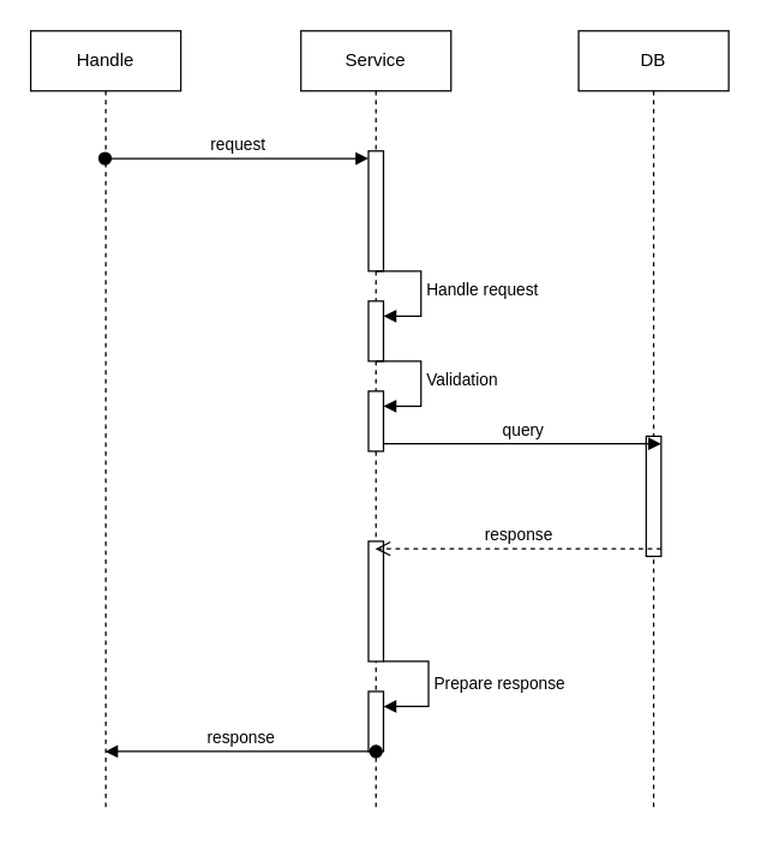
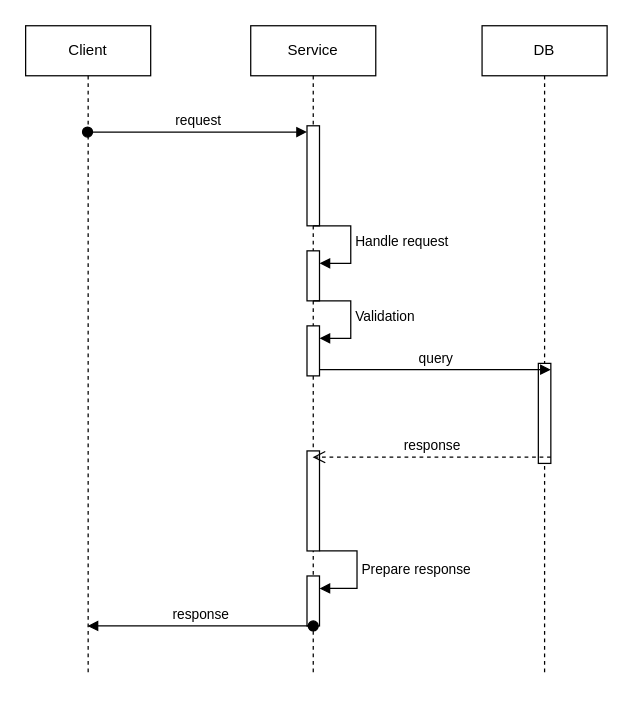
  <mxCell id="0" />
  <mxCell id="1" parent="0" />
- <mxCell id="2" value="Handle" style="shape=umlLifeline;perimeter=lifelinePerimeter;whiteSpace=wrap;html=1;container=1;dropTarget=0;collapsible=0;recursiveResize=0;outlineConnect=0;portConstraint=eastwest;newEdgeStyle={&quot;curved&quot;:0,&quot;rounded&quot;:0};" vertex="1" parent="1"><mxGeometry x="20" y="20" width="100" height="520" as="geometry" /></mxCell>
+ <mxCell id="2" value="Client" style="shape=umlLifeline;perimeter=lifelinePerimeter;whiteSpace=wrap;html=1;container=1;dropTarget=0;collapsible=0;recursiveResize=0;outlineConnect=0;portConstraint=eastwest;newEdgeStyle={&quot;curved&quot;:0,&quot;rounded&quot;:0};" vertex="1" parent="1"><mxGeometry x="20" y="20" width="100" height="520" as="geometry" /></mxCell>
  <mxCell id="3" value="Service" style="shape=umlLifeline;perimeter=lifelinePerimeter;whiteSpace=wrap;html=1;container=1;dropTarget=0;collapsible=0;recursiveResize=0;outlineConnect=0;portConstraint=eastwest;newEdgeStyle={&quot;curved&quot;:0,&quot;rounded&quot;:0};" vertex="1" parent="1"><mxGeometry x="200" y="20" width="100" height="520" as="geometry" /></mxCell>
  <mxCell id="4" value="" style="html=1;points=[[0,0,0,0,5],[0,1,0,0,-5],[1,0,0,0,5],[1,1,0,0,-5]];perimeter=orthogonalPerimeter;outlineConnect=0;targetShapes=umlLifeline;portConstraint=eastwest;newEdgeStyle={&quot;curved&quot;:0,&quot;rounded&quot;:0};" vertex="1" parent="3"><mxGeometry x="45" y="80" width="10" height="80" as="geometry" /></mxCell>
  <mxCell id="5" value="" style="html=1;points=[[0,0,0,0,5],[0,1,0,0,-5],[1,0,0,0,5],[1,1,0,0,-5]];perimeter=orthogonalPerimeter;outlineConnect=0;targetShapes=umlLifeline;portConstraint=eastwest;newEdgeStyle={&quot;curved&quot;:0,&quot;rounded&quot;:0};" vertex="1" parent="3"><mxGeometry x="45" y="180" width="10" height="40" as="geometry" /></mxCell>
  <mxCell id="6" value="Handle request" style="html=1;align=left;spacingLeft=2;endArrow=block;rounded=0;edgeStyle=orthogonalEdgeStyle;curved=0;rounded=0;" edge="1" target="5" parent="3"><mxGeometry relative="1" as="geometry"><mxPoint x="50" y="160" as="sourcePoint" /><Array as="points"><mxPoint x="80" y="190" /></Array></mxGeometry></mxCell>
  <mxCell id="7" value="" style="html=1;points=[[0,0,0,0,5],[0,1,0,0,-5],[1,0,0,0,5],[1,1,0,0,-5]];perimeter=orthogonalPerimeter;outlineConnect=0;targetShapes=umlLifeline;portConstraint=eastwest;newEdgeStyle={&quot;curved&quot;:0,&quot;rounded&quot;:0};" vertex="1" parent="3"><mxGeometry x="45" y="240" width="10" height="40" as="geometry" /></mxCell>
  <mxCell id="8" value="Validation" style="html=1;align=left;spacingLeft=2;endArrow=block;rounded=0;edgeStyle=orthogonalEdgeStyle;curved=0;rounded=0;" edge="1" target="7" parent="3"><mxGeometry relative="1" as="geometry"><mxPoint x="50" y="220" as="sourcePoint" /><Array as="points"><mxPoint x="80" y="250" /></Array></mxGeometry></mxCell>
  <mxCell id="9" value="" style="html=1;points=[[0,0,0,0,5],[0,1,0,0,-5],[1,0,0,0,5],[1,1,0,0,-5]];perimeter=orthogonalPerimeter;outlineConnect=0;targetShapes=umlLifeline;portConstraint=eastwest;newEdgeStyle={&quot;curved&quot;:0,&quot;rounded&quot;:0};" vertex="1" parent="3"><mxGeometry x="45" y="340" width="10" height="80" as="geometry" /></mxCell>
  <mxCell id="10" value="" style="html=1;points=[[0,0,0,0,5],[0,1,0,0,-5],[1,0,0,0,5],[1,1,0,0,-5]];perimeter=orthogonalPerimeter;outlineConnect=0;targetShapes=umlLifeline;portConstraint=eastwest;newEdgeStyle={&quot;curved&quot;:0,&quot;rounded&quot;:0};" vertex="1" parent="3"><mxGeometry x="45" y="440" width="10" height="40" as="geometry" /></mxCell>
  <mxCell id="11" value="Prepare response" style="html=1;align=left;spacingLeft=2;endArrow=block;rounded=0;edgeStyle=orthogonalEdgeStyle;curved=0;rounded=0;" edge="1" target="10" parent="3"><mxGeometry relative="1" as="geometry"><mxPoint x="55" y="420" as="sourcePoint" /><Array as="points"><mxPoint x="85" y="450" /></Array></mxGeometry></mxCell>
  <mxCell id="12" value="DB" style="shape=umlLifeline;perimeter=lifelinePerimeter;whiteSpace=wrap;html=1;container=1;dropTarget=0;collapsible=0;recursiveResize=0;outlineConnect=0;portConstraint=eastwest;newEdgeStyle={&quot;curved&quot;:0,&quot;rounded&quot;:0};" vertex="1" parent="1"><mxGeometry x="385" y="20" width="100" height="520" as="geometry" /></mxCell>
  <mxCell id="13" value="" style="html=1;points=[[0,0,0,0,5],[0,1,0,0,-5],[1,0,0,0,5],[1,1,0,0,-5]];perimeter=orthogonalPerimeter;outlineConnect=0;targetShapes=umlLifeline;portConstraint=eastwest;newEdgeStyle={&quot;curved&quot;:0,&quot;rounded&quot;:0};" vertex="1" parent="12"><mxGeometry x="45" y="270" width="10" height="80" as="geometry" /></mxCell>
  <mxCell id="14" value="request" style="html=1;verticalAlign=bottom;startArrow=oval;endArrow=block;startSize=8;curved=0;rounded=0;entryX=0;entryY=0;entryDx=0;entryDy=5;" edge="1" target="4" parent="1" source="2"><mxGeometry x="0.003" relative="1" as="geometry"><mxPoint x="175" y="105" as="sourcePoint" /><mxPoint as="offset" /></mxGeometry></mxCell>
  <mxCell id="15" value="query" style="html=1;verticalAlign=bottom;endArrow=block;curved=0;rounded=0;entryX=1;entryY=0;entryDx=0;entryDy=5;" edge="1" target="13" parent="1" source="7"><mxGeometry relative="1" as="geometry"><mxPoint x="250" y="305" as="sourcePoint" /></mxGeometry></mxCell>
  <mxCell id="16" value="response" style="html=1;verticalAlign=bottom;endArrow=open;dashed=1;endSize=8;curved=0;rounded=0;exitX=1;exitY=1;exitDx=0;exitDy=-5;" edge="1" source="13" parent="1" target="3"><mxGeometry relative="1" as="geometry"><mxPoint x="260" y="370" as="targetPoint" /></mxGeometry></mxCell>
  <mxCell id="17" value="response" style="html=1;verticalAlign=bottom;startArrow=oval;startFill=1;endArrow=block;startSize=8;curved=0;rounded=0;" edge="1" parent="1" target="2"><mxGeometry width="60" relative="1" as="geometry"><mxPoint x="250" y="500" as="sourcePoint" /><mxPoint x="310" y="500" as="targetPoint" /></mxGeometry></mxCell>
